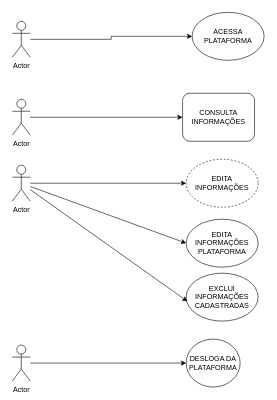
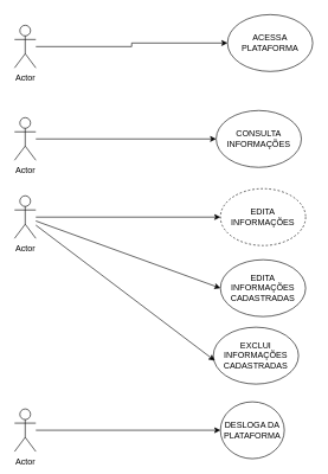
  <mxCell id="0" />
  <mxCell id="1" parent="0" />
  <mxCell id="2" value="Actor" style="shape=umlActor;verticalLabelPosition=bottom;verticalAlign=top;html=1;outlineConnect=0;" vertex="1" parent="1"><mxGeometry x="20" y="35" width="30" height="60" as="geometry" /></mxCell>
  <mxCell id="3" style="edgeStyle=orthogonalEdgeStyle;rounded=0;orthogonalLoop=1;jettySize=auto;html=1;entryX=0;entryY=0.5;entryDx=0;entryDy=0;" edge="1" parent="1" source="4" target="10"><mxGeometry relative="1" as="geometry" /></mxCell>
  <mxCell id="4" value="Actor" style="shape=umlActor;verticalLabelPosition=bottom;verticalAlign=top;html=1;outlineConnect=0;" vertex="1" parent="1"><mxGeometry x="20" y="165" width="30" height="60" as="geometry" /></mxCell>
  <mxCell id="5" style="edgeStyle=orthogonalEdgeStyle;rounded=0;orthogonalLoop=1;jettySize=auto;html=1;" edge="1" parent="1" source="6" target="12"><mxGeometry relative="1" as="geometry" /></mxCell>
  <mxCell id="6" value="Actor" style="shape=umlActor;verticalLabelPosition=bottom;verticalAlign=top;html=1;outlineConnect=0;" vertex="1" parent="1"><mxGeometry x="20" y="275" width="30" height="60" as="geometry" /></mxCell>
  <mxCell id="7" style="edgeStyle=orthogonalEdgeStyle;rounded=0;orthogonalLoop=1;jettySize=auto;html=1;entryX=0;entryY=0.5;entryDx=0;entryDy=0;" edge="1" parent="1" source="8" target="17"><mxGeometry relative="1" as="geometry" /></mxCell>
  <mxCell id="8" value="Actor" style="shape=umlActor;verticalLabelPosition=bottom;verticalAlign=top;html=1;outlineConnect=0;" vertex="1" parent="1"><mxGeometry x="20" y="575" width="30" height="60" as="geometry" /></mxCell>
  <mxCell id="9" value="ACESSA PLATAFORMA" style="ellipse;whiteSpace=wrap;html=1;" vertex="1" parent="1"><mxGeometry x="320" y="20" width="120" height="80" as="geometry" /></mxCell>
- <mxCell id="10" value="CONSULTA INFORMAÇÕES" style="whiteSpace=wrap;html=1;rounded=1;" vertex="1" parent="1"><mxGeometry x="304" y="155" width="120" height="80" as="geometry" /></mxCell>
+ <mxCell id="10" value="CONSULTA INFORMAÇÕES" style="ellipse;whiteSpace=wrap;html=1;" vertex="1" parent="1"><mxGeometry x="304" y="155" width="120" height="80" as="geometry" /></mxCell>
  <mxCell id="11" style="edgeStyle=orthogonalEdgeStyle;rounded=0;orthogonalLoop=1;jettySize=auto;html=1;" edge="1" parent="1" source="2" target="9"><mxGeometry relative="1" as="geometry" /></mxCell>
  <mxCell id="12" value="EDITA INFORMAÇÕES" style="ellipse;whiteSpace=wrap;html=1;dashed=1;" vertex="1" parent="1"><mxGeometry x="310" y="265" width="120" height="80" as="geometry" /></mxCell>
- <mxCell id="13" value="EDITA INFORMAÇÕES PLATAFORMA" style="ellipse;whiteSpace=wrap;html=1;" vertex="1" parent="1"><mxGeometry x="310" y="365" width="120" height="80" as="geometry" /></mxCell>
- <mxCell id="14" value="EXCLUI INFORMAÇÕES CADASTRADAS" style="ellipse;whiteSpace=wrap;html=1;" vertex="1" parent="1"><mxGeometry x="310" y="455" width="120" height="80" as="geometry" /></mxCell>
+ <mxCell id="13" value="EDITA INFORMAÇÕES CADASTRADAS" style="ellipse;whiteSpace=wrap;html=1;" vertex="1" parent="1"><mxGeometry x="310" y="365" width="120" height="80" as="geometry" /></mxCell>
+ <mxCell id="14" value="EXCLUI INFORMAÇÕES CADASTRADAS" style="ellipse;whiteSpace=wrap;html=1;" vertex="1" parent="1"><mxGeometry x="300" y="460" width="120" height="80" as="geometry" /></mxCell>
  <mxCell id="15" value="" style="endArrow=classic;html=1;rounded=0;" edge="1" parent="1" source="6"><mxGeometry width="50" height="50" relative="1" as="geometry"><mxPoint x="260" y="455" as="sourcePoint" /><mxPoint x="310" y="405" as="targetPoint" /></mxGeometry></mxCell>
  <mxCell id="16" value="" style="endArrow=classic;html=1;rounded=0;entryX=0.017;entryY=0.588;entryDx=0;entryDy=0;entryPerimeter=0;" edge="1" parent="1" source="6" target="14"><mxGeometry width="50" height="50" relative="1" as="geometry"><mxPoint x="60" y="320" as="sourcePoint" /><mxPoint x="320" y="415" as="targetPoint" /></mxGeometry></mxCell>
  <mxCell id="17" value="DESLOGA DA PLATAFORMA" style="ellipse;whiteSpace=wrap;html=1;" vertex="1" parent="1"><mxGeometry x="310" y="565" width="90" height="80" as="geometry" /></mxCell>
